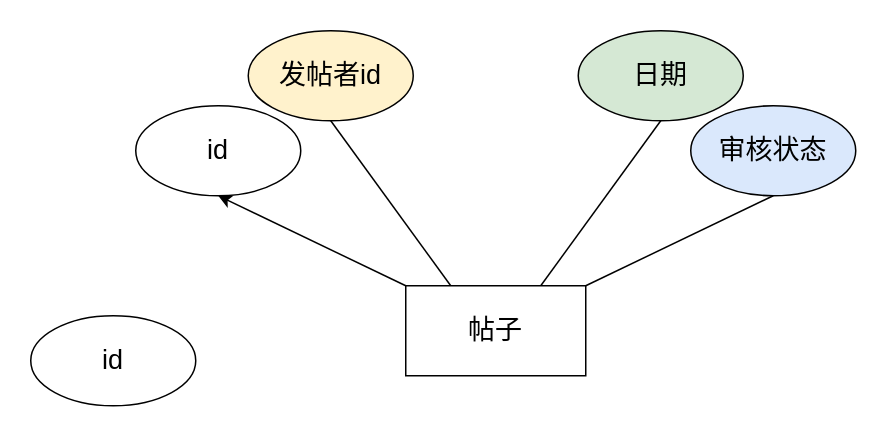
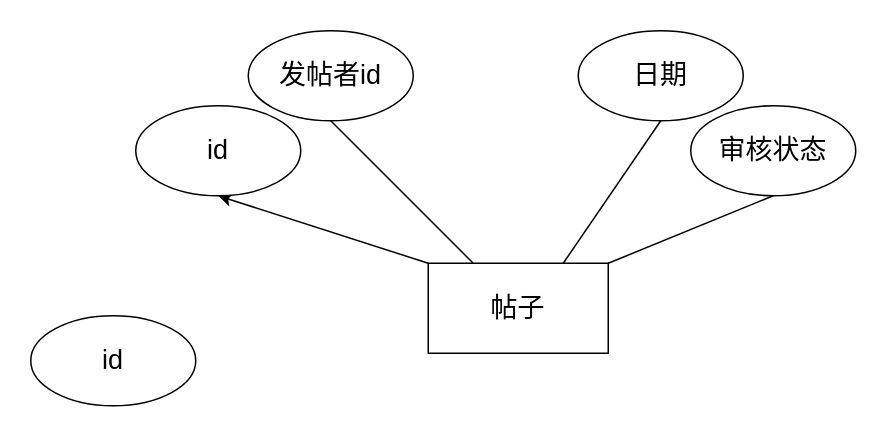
  <mxCell id="0" />
  <mxCell id="1" parent="0" />
  <mxCell id="2" style="rounded=0;orthogonalLoop=1;jettySize=auto;html=1;exitX=0.25;exitY=0;exitDx=0;exitDy=0;entryX=0.5;entryY=1;entryDx=0;entryDy=0;fontStyle=0;fontSize=18;endArrow=none;endFill=0;" edge="1" parent="1" source="6" target="9"><mxGeometry relative="1" as="geometry" /></mxCell>
  <mxCell id="3" style="rounded=0;orthogonalLoop=1;jettySize=auto;html=1;exitX=0.75;exitY=0;exitDx=0;exitDy=0;entryX=0.5;entryY=1;entryDx=0;entryDy=0;endArrow=none;endFill=0;" edge="1" parent="1" source="6" target="10"><mxGeometry relative="1" as="geometry" /></mxCell>
  <mxCell id="4" style="rounded=0;orthogonalLoop=1;jettySize=auto;html=1;exitX=1;exitY=0;exitDx=0;exitDy=0;entryX=0.5;entryY=1;entryDx=0;entryDy=0;endArrow=none;endFill=0;" edge="1" parent="1" source="6" target="11"><mxGeometry relative="1" as="geometry" /></mxCell>
  <mxCell id="5" style="rounded=0;orthogonalLoop=1;jettySize=auto;html=1;exitX=0;exitY=0;exitDx=0;exitDy=0;entryX=0.5;entryY=1;entryDx=0;entryDy=0;" edge="1" parent="1" source="6" target="7"><mxGeometry relative="1" as="geometry" /></mxCell>
- <mxCell id="6" value="帖子" style="rounded=0;whiteSpace=wrap;html=1;fontStyle=0;fontSize=18;" vertex="1" parent="1"><mxGeometry x="270" y="190" width="120" height="60" as="geometry" /></mxCell>
+ <mxCell id="6" value="帖子" style="rounded=0;whiteSpace=wrap;html=1;fontStyle=0;fontSize=18;" vertex="1" parent="1"><mxGeometry x="285" y="175" width="120" height="60" as="geometry" /></mxCell>
  <mxCell id="7" value="id" style="ellipse;whiteSpace=wrap;html=1;fontStyle=0;fontSize=18;" vertex="1" parent="1"><mxGeometry x="90" y="70" width="110" height="60" as="geometry" /></mxCell>
  <mxCell id="8" style="rounded=0;orthogonalLoop=1;jettySize=auto;html=1;exitX=0;exitY=0;exitDx=0;exitDy=0;entryX=0.5;entryY=1;entryDx=0;entryDy=0;fontStyle=0;fontSize=18;endArrow=none;endFill=0;" edge="1" parent="1" source="12"><mxGeometry relative="1" as="geometry"><mxPoint x="200" y="290" as="sourcePoint" /><mxPoint x="75" y="230" as="targetPoint" /></mxGeometry></mxCell>
- <mxCell id="9" value="发帖者id" style="ellipse;whiteSpace=wrap;html=1;fontStyle=0;fontSize=18;fillColor=#fff2cc;" vertex="1" parent="1"><mxGeometry x="165" y="20" width="110" height="60" as="geometry" /></mxCell>
- <mxCell id="10" value="日期" style="ellipse;whiteSpace=wrap;html=1;fontStyle=0;fontSize=18;fillColor=#d5e8d4;" vertex="1" parent="1"><mxGeometry x="385" y="20" width="110" height="60" as="geometry" /></mxCell>
- <mxCell id="11" value="审核状态" style="ellipse;whiteSpace=wrap;html=1;fontStyle=0;fontSize=18;fillColor=#dae8fc;" vertex="1" parent="1"><mxGeometry x="460" y="70" width="110" height="60" as="geometry" /></mxCell>
+ <mxCell id="9" value="发帖者id" style="ellipse;whiteSpace=wrap;html=1;fontStyle=0;fontSize=18;" vertex="1" parent="1"><mxGeometry x="165" y="20" width="110" height="60" as="geometry" /></mxCell>
+ <mxCell id="10" value="日期" style="ellipse;whiteSpace=wrap;html=1;fontStyle=0;fontSize=18;" vertex="1" parent="1"><mxGeometry x="385" y="20" width="110" height="60" as="geometry" /></mxCell>
+ <mxCell id="11" value="审核状态" style="ellipse;whiteSpace=wrap;html=1;fontStyle=0;fontSize=18;" vertex="1" parent="1"><mxGeometry x="460" y="70" width="110" height="60" as="geometry" /></mxCell>
  <mxCell id="12" value="id" style="ellipse;whiteSpace=wrap;html=1;fontStyle=0;fontSize=18;" vertex="1" parent="1"><mxGeometry x="20" y="210" width="110" height="60" as="geometry" /></mxCell>
